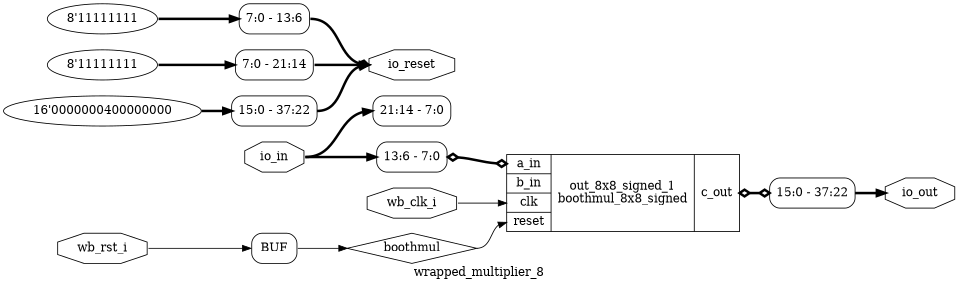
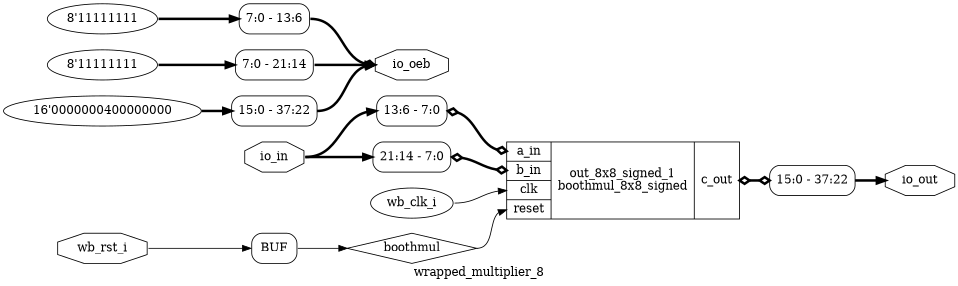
  digraph {
    label=wrapped_multiplier_8
    rankdir=LR
    remincross=true
    node [shape=record]
    edge [color=black headport=w tailport=e style="setlinewidth(3)"]
    n1 [color=black fontcolor=black label=boothmul shape=diamond]
    n2 [label="{{<p7> a_in|<p8> b_in|<p9> clk|<p1> reset}|out_8x8_signed_1\nboothmul_8x8_signed|{<p10> c_out}}"]
    n3 [label="<s0> 15:0 - 37:22 " style=rounded]
-   n4 [color=black fontcolor=black label=io_reset shape=octagon]
+   n4 [color=black fontcolor=black label=io_oeb shape=octagon]
    n5 [color=black fontcolor=black label=io_out shape=octagon]
    n6 [color=black fontcolor=black label=io_in shape=octagon]
    n7 [label="<s0> 21:14 - 7:0 " style=rounded]
    n8 [label="<s0> 13:6 - 7:0 " style=rounded]
    n9 [color=black fontcolor=black label=wb_rst_i shape=octagon]
    n10 [label=BUF shape=box style=rounded]
-   n11 [color=black fontcolor=black label=wb_clk_i shape=octagon]
+   n11 [color=black fontcolor=black label=wb_clk_i shape=ellipse]
    n12 [label="8'11111111" shape=""]
    n13 [label="<s0> 7:0 - 13:6 " style=rounded]
    n14 [label="8'11111111" shape=""]
    n15 [label="<s0> 7:0 - 21:14 " style=rounded]
    n16 [label="16'0000000400000000" shape=""]
    n17 [label="<s0> 15:0 - 37:22 " style=rounded]
    n1 -> n2 [headport="p1:w" style=""]
    n2 -> n3 [arrowhead=odiamond arrowtail=odiamond dir=both tailport="p10:e"]
    n3 -> n5 [tailport="s0:e"]
    n6 -> n7 [headport="s0:w"]
    n6 -> n8 [headport="s0:w"]
+   n7 -> n2 [arrowhead=odiamond arrowtail=odiamond dir=both headport="p8:w"]
    n8 -> n2 [arrowhead=odiamond arrowtail=odiamond dir=both headport="p7:w"]
    n9 -> n10 [headport="w:w" style=""]
    n10 -> n1 [tailport="e:e" style=""]
    n11 -> n2 [headport="p9:w" style=""]
    n12 -> n13
    n13 -> n4 [arrowhead=odiamond tailport="s0:e"]
    n14 -> n15
    n15 -> n4 [tailport="s0:e"]
    n16 -> n17
    n17 -> n4 [tailport="s0:e"]
  }
